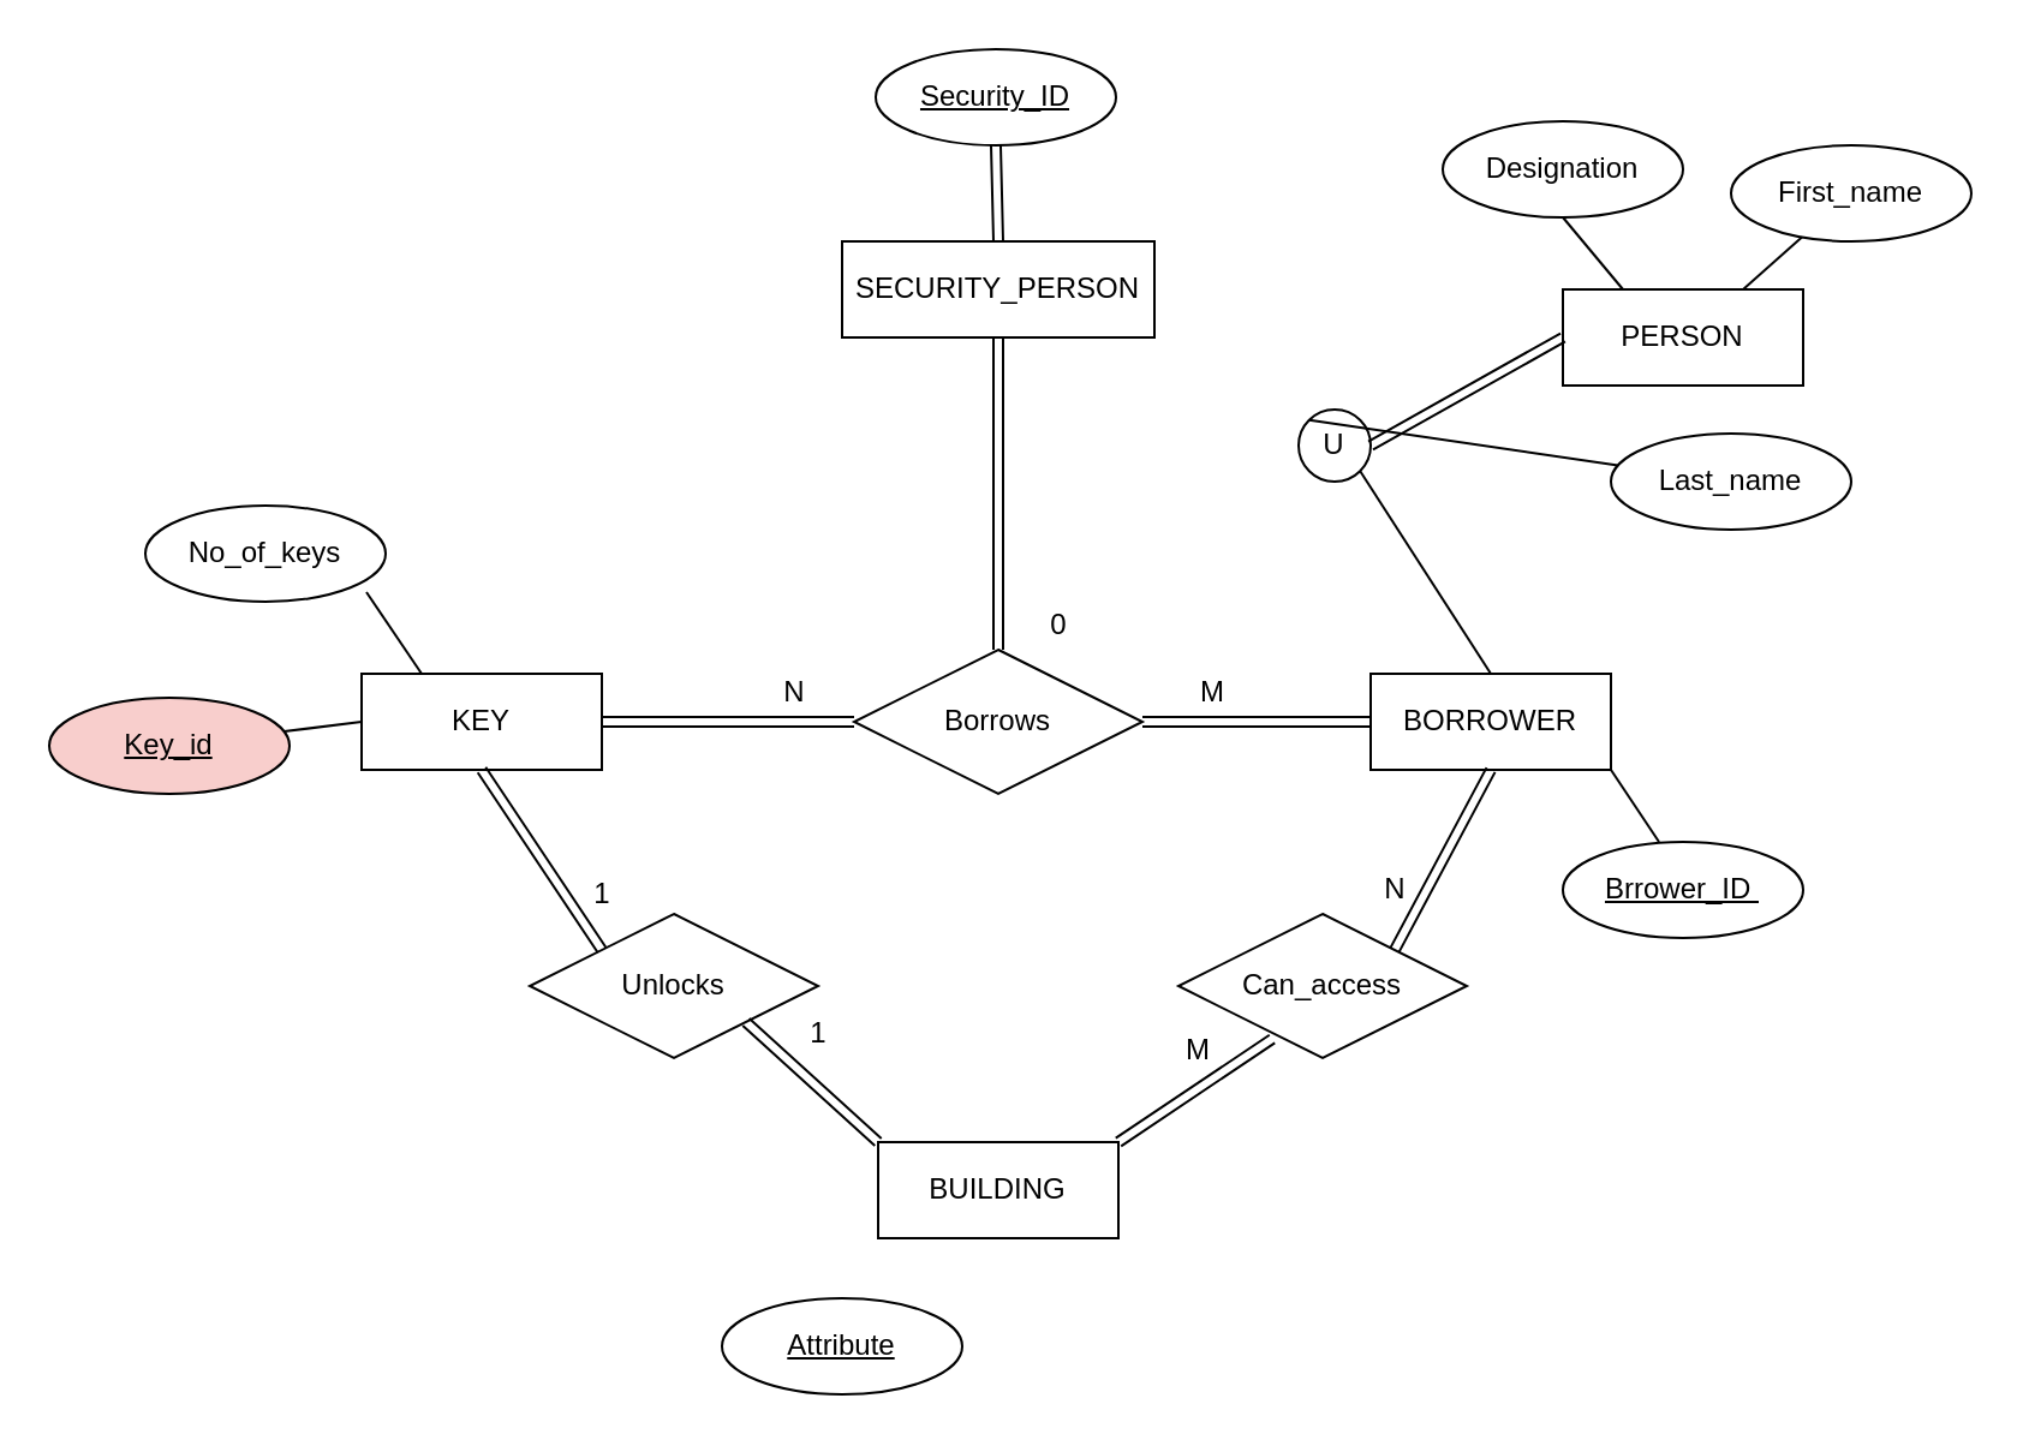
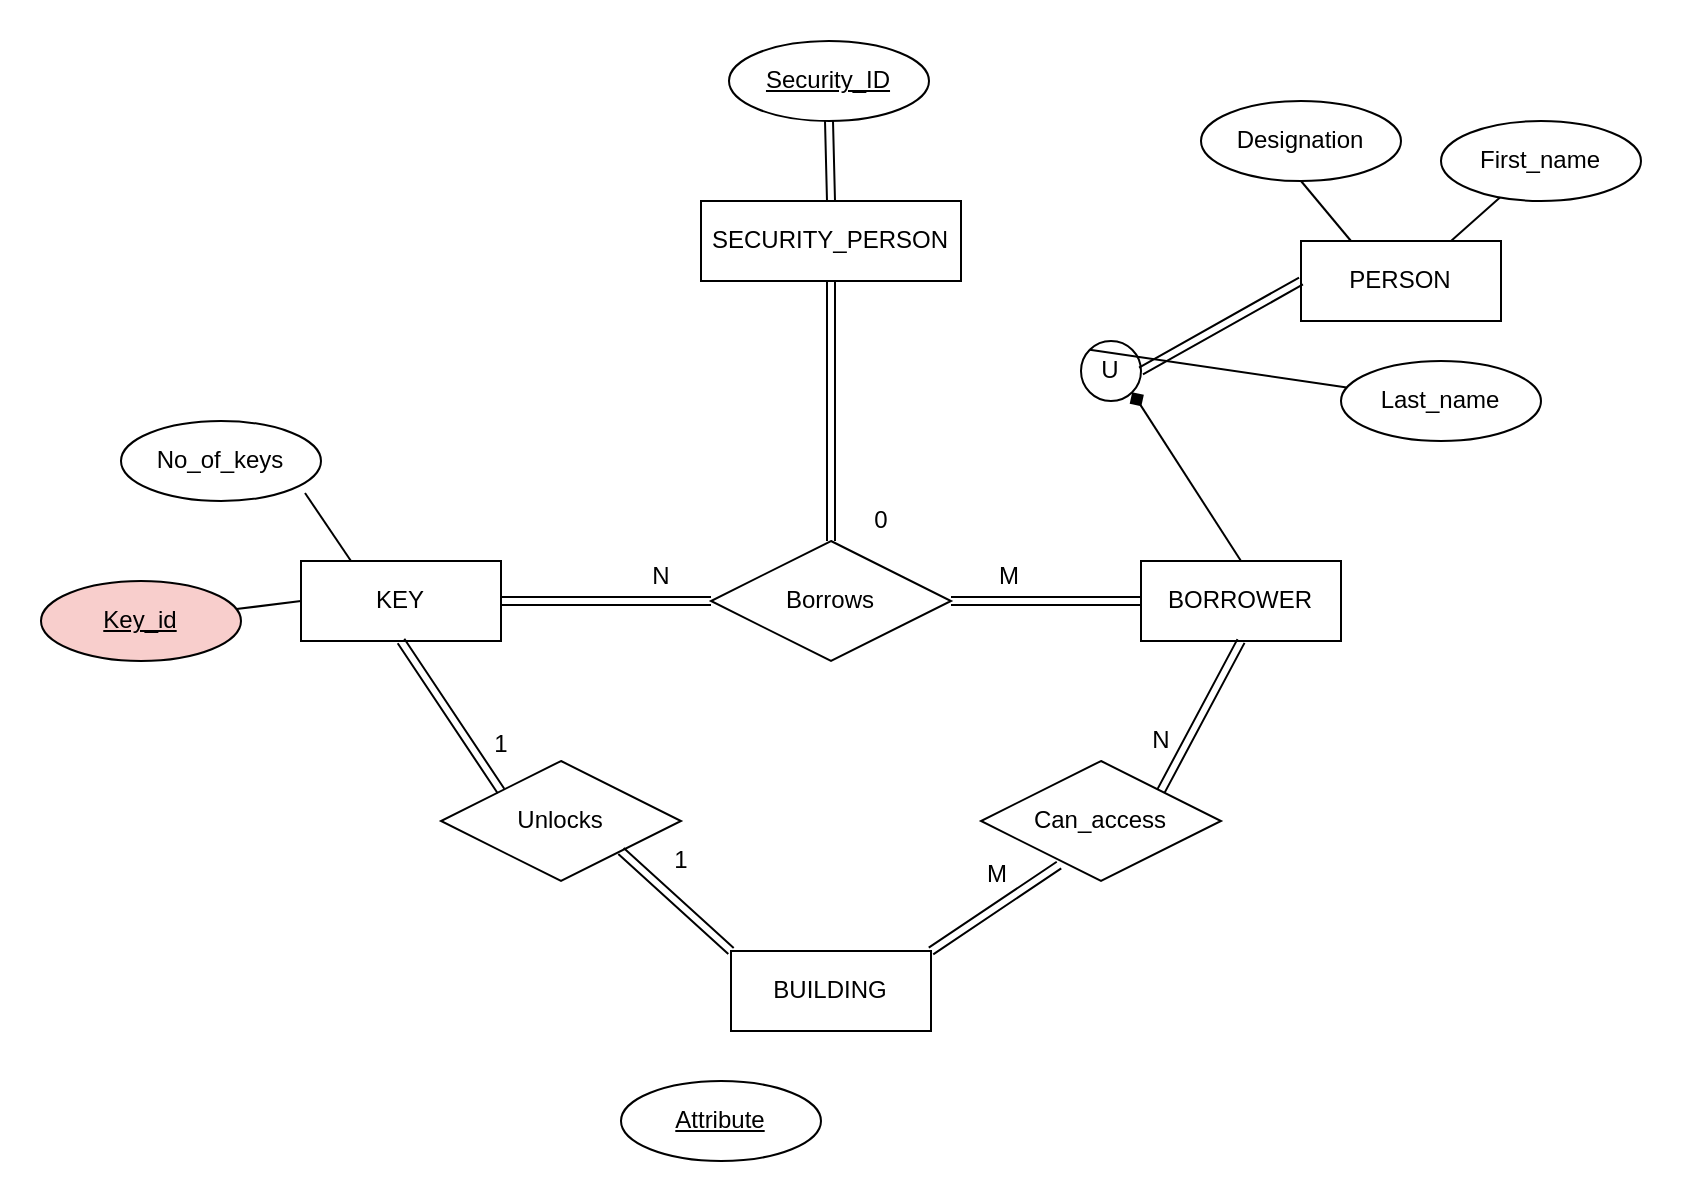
  <mxCell id="0" />
  <mxCell id="1" parent="0" />
  <mxCell id="2" value="Borrows" style="shape=rhombus;perimeter=rhombusPerimeter;whiteSpace=wrap;html=1;align=center;" vertex="1" parent="1"><mxGeometry x="355" y="270" width="120" height="60" as="geometry" /></mxCell>
  <mxCell id="3" value="BORROWER" style="whiteSpace=wrap;html=1;align=center;" vertex="1" parent="1"><mxGeometry x="570" y="280" width="100" height="40" as="geometry" /></mxCell>
  <mxCell id="4" value="KEY" style="whiteSpace=wrap;html=1;align=center;" vertex="1" parent="1"><mxGeometry x="150" y="280" width="100" height="40" as="geometry" /></mxCell>
  <mxCell id="5" style="shape=link;rounded=0;orthogonalLoop=1;jettySize=auto;html=1;exitX=0.5;exitY=0;exitDx=0;exitDy=0;entryX=0.5;entryY=1;entryDx=0;entryDy=0;" edge="1" parent="1" source="6" target="33"><mxGeometry relative="1" as="geometry" /></mxCell>
  <mxCell id="6" value="SECURITY_PERSON" style="whiteSpace=wrap;html=1;align=center;" vertex="1" parent="1"><mxGeometry x="350" y="100" width="130" height="40" as="geometry" /></mxCell>
  <mxCell id="7" value="BUILDING" style="whiteSpace=wrap;html=1;align=center;" vertex="1" parent="1"><mxGeometry x="365" y="475" width="100" height="40" as="geometry" /></mxCell>
  <mxCell id="8" value="PERSON" style="whiteSpace=wrap;html=1;align=center;" vertex="1" parent="1"><mxGeometry x="650" y="120" width="100" height="40" as="geometry" /></mxCell>
  <mxCell id="9" value="U" style="ellipse;whiteSpace=wrap;html=1;aspect=fixed;" vertex="1" parent="1"><mxGeometry x="540" y="170" width="30" height="30" as="geometry" /></mxCell>
  <mxCell id="10" value="" style="shape=link;html=1;entryX=0;entryY=0.5;entryDx=0;entryDy=0;exitX=1;exitY=0.5;exitDx=0;exitDy=0;" edge="1" parent="1" source="9" target="8"><mxGeometry width="50" height="50" relative="1" as="geometry"><mxPoint x="390" y="320" as="sourcePoint" /><mxPoint x="440" y="270" as="targetPoint" /></mxGeometry></mxCell>
  <mxCell id="11" value="" style="shape=link;html=1;entryX=0.5;entryY=1;entryDx=0;entryDy=0;" edge="1" parent="1" source="2" target="6"><mxGeometry width="50" height="50" relative="1" as="geometry"><mxPoint x="390" y="320" as="sourcePoint" /><mxPoint x="440" y="270" as="targetPoint" /></mxGeometry></mxCell>
  <mxCell id="12" value="" style="shape=link;html=1;exitX=1;exitY=0.5;exitDx=0;exitDy=0;" edge="1" parent="1" source="4" target="2"><mxGeometry width="50" height="50" relative="1" as="geometry"><mxPoint x="390" y="320" as="sourcePoint" /><mxPoint x="440" y="270" as="targetPoint" /></mxGeometry></mxCell>
  <mxCell id="13" value="" style="shape=link;html=1;entryX=0;entryY=0.5;entryDx=0;entryDy=0;exitX=1;exitY=0.5;exitDx=0;exitDy=0;" edge="1" parent="1" source="2" target="3"><mxGeometry width="50" height="50" relative="1" as="geometry"><mxPoint x="490" y="340" as="sourcePoint" /><mxPoint x="440" y="270" as="targetPoint" /></mxGeometry></mxCell>
  <mxCell id="14" value="Unlocks" style="shape=rhombus;perimeter=rhombusPerimeter;whiteSpace=wrap;html=1;align=center;" vertex="1" parent="1"><mxGeometry x="220" y="380" width="120" height="60" as="geometry" /></mxCell>
  <mxCell id="15" value="Can_access" style="shape=rhombus;perimeter=rhombusPerimeter;whiteSpace=wrap;html=1;align=center;" vertex="1" parent="1"><mxGeometry x="490" y="380" width="120" height="60" as="geometry" /></mxCell>
  <mxCell id="16" value="" style="shape=link;html=1;exitX=1;exitY=0;exitDx=0;exitDy=0;entryX=0.5;entryY=1;entryDx=0;entryDy=0;" edge="1" parent="1" source="15" target="3"><mxGeometry width="50" height="50" relative="1" as="geometry"><mxPoint x="390" y="320" as="sourcePoint" /><mxPoint x="440" y="270" as="targetPoint" /></mxGeometry></mxCell>
  <mxCell id="17" value="" style="shape=link;html=1;exitX=1;exitY=0;exitDx=0;exitDy=0;entryX=0.325;entryY=0.867;entryDx=0;entryDy=0;entryPerimeter=0;" edge="1" parent="1" source="7" target="15"><mxGeometry width="50" height="50" relative="1" as="geometry"><mxPoint x="390" y="320" as="sourcePoint" /><mxPoint x="440" y="270" as="targetPoint" /></mxGeometry></mxCell>
  <mxCell id="18" value="" style="shape=link;html=1;exitX=1;exitY=1;exitDx=0;exitDy=0;entryX=0;entryY=0;entryDx=0;entryDy=0;" edge="1" parent="1" source="14" target="7"><mxGeometry width="50" height="50" relative="1" as="geometry"><mxPoint x="390" y="320" as="sourcePoint" /><mxPoint x="440" y="270" as="targetPoint" /></mxGeometry></mxCell>
  <mxCell id="19" value="" style="shape=link;html=1;exitX=0.5;exitY=1;exitDx=0;exitDy=0;entryX=0;entryY=0;entryDx=0;entryDy=0;" edge="1" parent="1" source="4" target="14"><mxGeometry width="50" height="50" relative="1" as="geometry"><mxPoint x="390" y="320" as="sourcePoint" /><mxPoint x="440" y="270" as="targetPoint" /></mxGeometry></mxCell>
  <mxCell id="20" value="1" style="text;html=1;align=center;verticalAlign=middle;resizable=0;points=[];autosize=1;" vertex="1" parent="1"><mxGeometry x="240" y="362" width="20" height="20" as="geometry" /></mxCell>
  <mxCell id="21" value="1" style="text;html=1;align=center;verticalAlign=middle;resizable=0;points=[];autosize=1;" vertex="1" parent="1"><mxGeometry x="330" y="420" width="20" height="20" as="geometry" /></mxCell>
  <mxCell id="22" value="M" style="text;html=1;align=center;verticalAlign=middle;resizable=0;points=[];autosize=1;" vertex="1" parent="1"><mxGeometry x="483" y="427" width="30" height="20" as="geometry" /></mxCell>
  <mxCell id="23" value="N" style="text;html=1;align=center;verticalAlign=middle;resizable=0;points=[];autosize=1;" vertex="1" parent="1"><mxGeometry x="570" y="360" width="20" height="20" as="geometry" /></mxCell>
  <mxCell id="24" value="M" style="text;html=1;align=center;verticalAlign=middle;resizable=0;points=[];autosize=1;" vertex="1" parent="1"><mxGeometry x="489" y="278" width="30" height="20" as="geometry" /></mxCell>
  <mxCell id="25" value="N" style="text;html=1;align=center;verticalAlign=middle;resizable=0;points=[];autosize=1;" vertex="1" parent="1"><mxGeometry x="320" y="278" width="20" height="20" as="geometry" /></mxCell>
  <mxCell id="26" value="0" style="text;html=1;align=center;verticalAlign=middle;resizable=0;points=[];autosize=1;" vertex="1" parent="1"><mxGeometry x="430" y="250" width="20" height="20" as="geometry" /></mxCell>
- <mxCell id="27" value="" style="endArrow=none;html=1;entryX=1;entryY=1;entryDx=0;entryDy=0;exitX=0.5;exitY=0;exitDx=0;exitDy=0;" edge="1" parent="1" source="3" target="9"><mxGeometry width="50" height="50" relative="1" as="geometry"><mxPoint x="390" y="320" as="sourcePoint" /><mxPoint x="440" y="270" as="targetPoint" /></mxGeometry></mxCell>
+ <mxCell id="27" value="" style="endArrow=diamond;html=1;entryX=1;entryY=1;entryDx=0;entryDy=0;exitX=0.5;exitY=0;exitDx=0;exitDy=0;" edge="1" parent="1" source="3" target="9"><mxGeometry width="50" height="50" relative="1" as="geometry"><mxPoint x="390" y="320" as="sourcePoint" /><mxPoint x="440" y="270" as="targetPoint" /></mxGeometry></mxCell>
  <mxCell id="28" value="" style="endArrow=none;html=1;exitX=0;exitY=0;exitDx=0;exitDy=0;" edge="1" parent="1" source="9" target="36"><mxGeometry width="50" height="50" relative="1" as="geometry"><mxPoint x="390" y="320" as="sourcePoint" /><mxPoint x="440" y="270" as="targetPoint" /></mxGeometry></mxCell>
  <mxCell id="29" value="Key_id" style="ellipse;whiteSpace=wrap;html=1;align=center;fontStyle=4;fillColor=#f8cecc;" vertex="1" parent="1"><mxGeometry x="20" y="290" width="100" height="40" as="geometry" /></mxCell>
  <mxCell id="30" value="No_of_keys" style="ellipse;whiteSpace=wrap;html=1;align=center;" vertex="1" parent="1"><mxGeometry x="60" y="210" width="100" height="40" as="geometry" /></mxCell>
  <mxCell id="31" value="" style="endArrow=none;html=1;exitX=0.92;exitY=0.9;exitDx=0;exitDy=0;exitPerimeter=0;entryX=0.25;entryY=0;entryDx=0;entryDy=0;" edge="1" parent="1" source="30" target="4"><mxGeometry width="50" height="50" relative="1" as="geometry"><mxPoint x="390" y="450" as="sourcePoint" /><mxPoint x="440" y="400" as="targetPoint" /></mxGeometry></mxCell>
  <mxCell id="32" value="" style="endArrow=none;html=1;entryX=0;entryY=0.5;entryDx=0;entryDy=0;" edge="1" parent="1" source="29" target="4"><mxGeometry width="50" height="50" relative="1" as="geometry"><mxPoint x="390" y="450" as="sourcePoint" /><mxPoint x="440" y="400" as="targetPoint" /></mxGeometry></mxCell>
  <mxCell id="33" value="Security_ID" style="ellipse;whiteSpace=wrap;html=1;align=center;fontStyle=4;" vertex="1" parent="1"><mxGeometry x="364" y="20" width="100" height="40" as="geometry" /></mxCell>
- <mxCell id="34" value="Brrower_ID&amp;nbsp;" style="ellipse;whiteSpace=wrap;html=1;align=center;fontStyle=4;" vertex="1" parent="1"><mxGeometry x="650" y="350" width="100" height="40" as="geometry" /></mxCell>
- <mxCell id="35" value="Attribute" style="ellipse;whiteSpace=wrap;html=1;align=center;fontStyle=4;" vertex="1" parent="1"><mxGeometry x="300" y="540" width="100" height="40" as="geometry" /></mxCell>
+ <mxCell id="35" value="Attribute" style="ellipse;whiteSpace=wrap;html=1;align=center;fontStyle=4;" vertex="1" parent="1"><mxGeometry x="310" y="540" width="100" height="40" as="geometry" /></mxCell>
  <mxCell id="36" value="Last_name" style="ellipse;whiteSpace=wrap;html=1;align=center;" vertex="1" parent="1"><mxGeometry x="670" y="180" width="100" height="40" as="geometry" /></mxCell>
  <mxCell id="37" value="First_name" style="ellipse;whiteSpace=wrap;html=1;align=center;" vertex="1" parent="1"><mxGeometry x="720" y="60" width="100" height="40" as="geometry" /></mxCell>
  <mxCell id="38" value="Designation" style="ellipse;whiteSpace=wrap;html=1;align=center;" vertex="1" parent="1"><mxGeometry x="600" y="50" width="100" height="40" as="geometry" /></mxCell>
  <mxCell id="39" value="" style="endArrow=none;html=1;exitX=0.25;exitY=0;exitDx=0;exitDy=0;entryX=0.5;entryY=1;entryDx=0;entryDy=0;" edge="1" parent="1" source="8" target="38"><mxGeometry width="50" height="50" relative="1" as="geometry"><mxPoint x="650" y="130" as="sourcePoint" /><mxPoint x="700" y="80" as="targetPoint" /></mxGeometry></mxCell>
  <mxCell id="40" value="" style="endArrow=none;html=1;exitX=0.75;exitY=0;exitDx=0;exitDy=0;" edge="1" parent="1" source="8" target="37"><mxGeometry width="50" height="50" relative="1" as="geometry"><mxPoint x="720" y="145" as="sourcePoint" /><mxPoint x="770" y="95" as="targetPoint" /></mxGeometry></mxCell>
- <mxCell id="41" value="" style="endArrow=none;html=1;entryX=1;entryY=1;entryDx=0;entryDy=0;exitX=0.4;exitY=0;exitDx=0;exitDy=0;exitPerimeter=0;" edge="1" parent="1" source="34" target="3"><mxGeometry width="50" height="50" relative="1" as="geometry"><mxPoint x="390" y="370" as="sourcePoint" /><mxPoint x="440" y="320" as="targetPoint" /></mxGeometry></mxCell>
